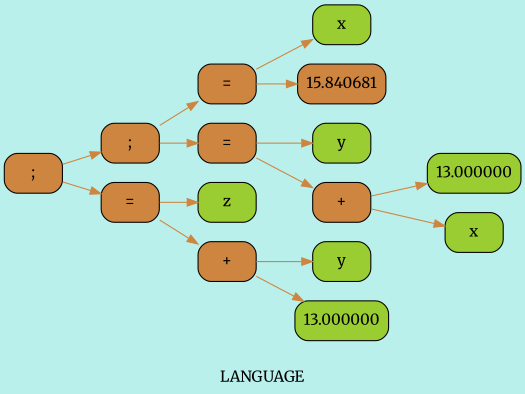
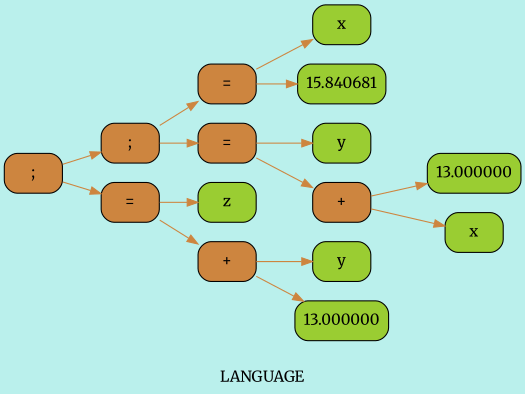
  digraph {
    bgcolor="#BAF0EC"
    label=< LANGUAGE >
    rankdir=LR
    fontname=Merriweather
    node [fillcolor=YellowGreen shape=Mrecord style=filled fontname=Merriweather]
    edge [color=Peru style=filled fontname=Merriweather]
    n1 [fillcolor=Peru label=";"]
    n2 [fillcolor=Peru label=";"]
    n3 [fillcolor=Peru label="="]
    n4 [fillcolor=Peru label="="]
    n5 [fillcolor=Peru label="="]
    n6 [label=x]
-   n7 [fillcolor=Peru label=15.840681]
+   n7 [label=15.840681]
    n8 [label=y]
    n9 [fillcolor=Peru label="+"]
    n10 [label=13.000000]
    n11 [label=x]
    n12 [label=z]
    n13 [fillcolor=Peru label="+"]
    n14 [label=y]
    n15 [label=13.000000]
    n1 -> n2
    n1 -> n3
    n2 -> n4
    n2 -> n5
    n3 -> n12
    n3 -> n13
    n4 -> n6
    n4 -> n7
    n5 -> n8
    n5 -> n9
    n9 -> n10
    n9 -> n11
    n13 -> n14
    n13 -> n15
  }
